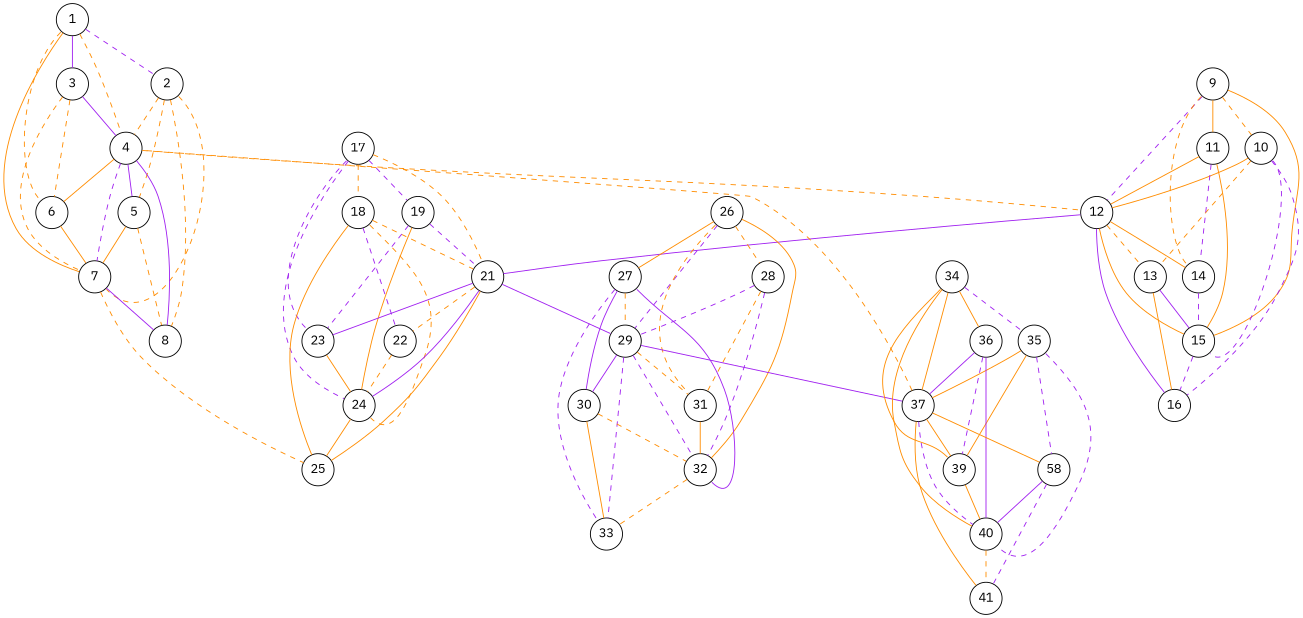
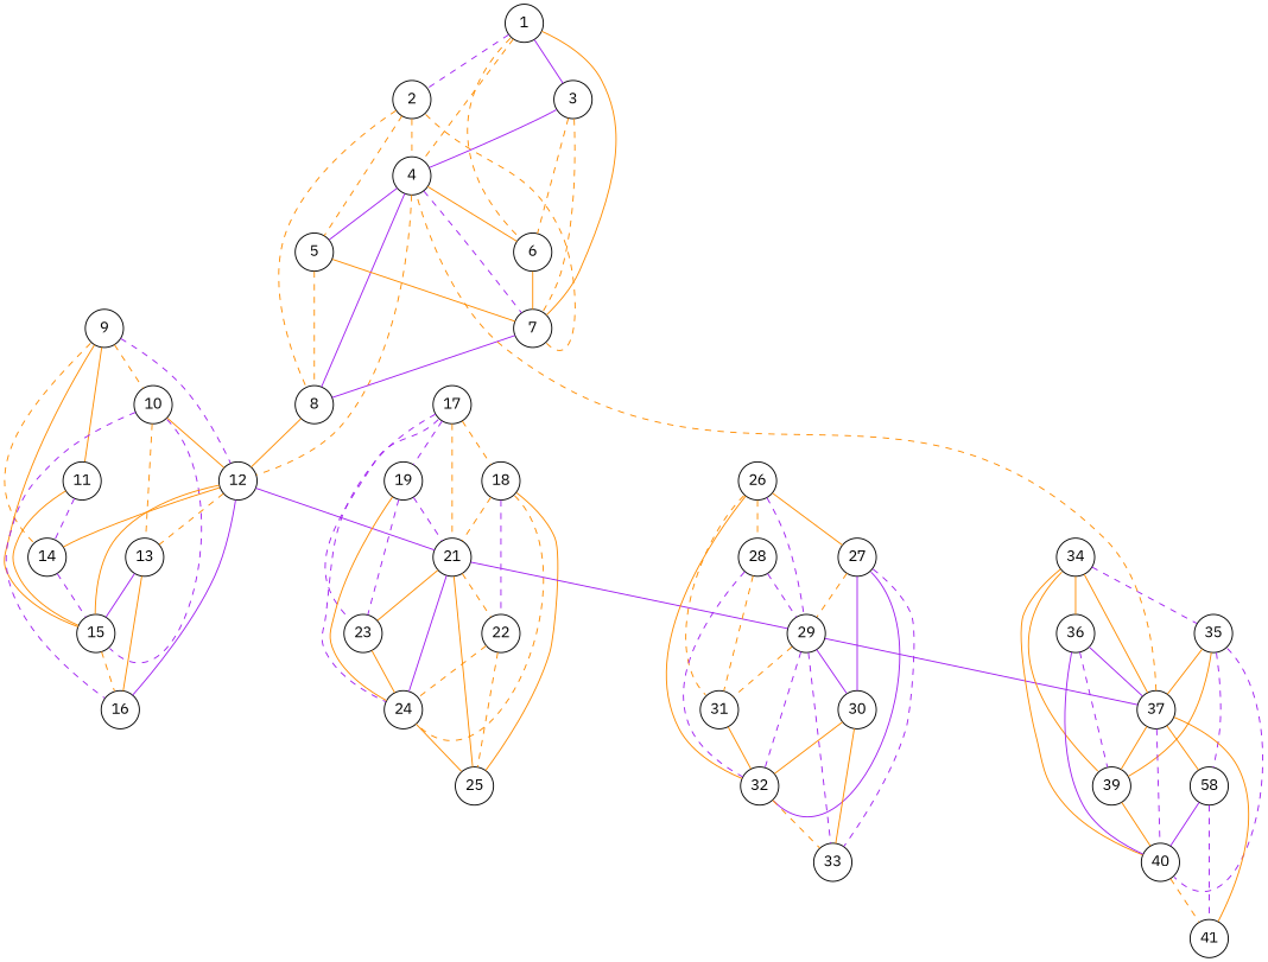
  graph {
    fontname="IBM Plex Sans"
    splines=true
    node [color=black fillcolor=white fixedsize=true fontname="IBM Plex Sans" shape=circle]
    edge [color=darkorange fontname="IBM Plex Sans" style=dashed]
    n1 [label=1 width=0.5]
    n2 [label=2 width=0.5]
    n3 [label=3 width=0.5]
    n4 [label=4 width=0.5]
    n5 [label=6 width=0.5]
    n6 [label=7 width=0.5]
    n7 [label=5 width=0.5]
    n8 [label=8 width=0.5]
    n9 [label=9 width=0.5]
    n10 [label=10 width=0.5]
    n11 [label=11 width=0.5]
    n12 [label=12 width=0.5]
    n13 [label=14 width=0.5]
    n14 [label=15 width=0.5]
    n15 [label=13 width=0.5]
    n16 [label=16 width=0.5]
    n17 [label=17 width=0.5]
    n18 [label=18 width=0.5]
    n19 [label=19 width=0.5]
    n20 [label=21 width=0.5]
    n21 [label=23 width=0.5]
    n22 [label=24 width=0.5]
    n23 [label=22 width=0.5]
    n24 [label=25 width=0.5]
    n25 [label=26 width=0.5]
    n26 [label=27 width=0.5]
    n27 [label=28 width=0.5]
    n28 [label=29 width=0.5]
    n29 [label=31 width=0.5]
    n30 [label=32 width=0.5]
    n31 [label=30 width=0.5]
    n32 [label=33 width=0.5]
    n33 [label=34 width=0.5]
    n34 [label=35 width=0.5]
    n35 [label=36 width=0.5]
    n36 [label=37 width=0.5]
    n37 [label=39 width=0.5]
    n38 [label=40 width=0.5]
    n39 [label=58 width=0.5]
    n40 [label=41 width=0.5]
    subgraph sub_1 {
      n1
      n2
      n3
      n4
      n5
      n6
      n7
      n8
    }
    subgraph sub_2 {
      n9
      n10
      n11
      n12
      n13
      n14
      n15
      n16
    }
    subgraph sub_3 {
      n17
      n18
      n19
      n20
      n21
      n22
      n23
      n24
    }
    subgraph sub_4 {
      n25
      n26
      n27
      n28
      n29
      n30
      n31
      n32
    }
    subgraph sub_5 {
      n33
      n34
      n35
      n36
      n37
      n38
      n39
      n40
    }
    n1 -- n2 [color=purple]
    n1 -- n3 [color=purple style=solid]
    n1 -- n4
    n1 -- n5 [headport=nw tailport=sw]
    n1 -- n6 [style=solid]
    n2 -- n4
    n2 -- n6 [headport=se tailport=se]
    n2 -- n7
    n2 -- n8
    n3 -- n4 [color=purple style=solid]
    n3 -- n5
    n3 -- n6
    n4 -- n5 [style=solid]
    n4 -- n6 [color=purple]
    n4 -- n7 [color=purple style=solid]
    n4 -- n8 [color=purple style=solid]
    n4 -- n12
    n5 -- n6 [style=solid]
    n6 -- n8 [color=purple style=solid]
    n7 -- n6 [style=solid]
    n7 -- n8
    n9 -- n10
    n9 -- n11 [style=solid]
    n9 -- n12 [color=purple]
    n9 -- n13 [headport=nw tailport=sw]
    n9 -- n14 [style=solid]
    n10 -- n12 [style=solid]
    n10 -- n14 [color=purple headport=se tailport=se]
    n10 -- n15
    n10 -- n16 [color=purple]
-   n11 -- n12 [style=solid]
+   n8 -- n12 [style=solid]
    n11 -- n13 [color=purple]
    n11 -- n14 [style=solid]
    n12 -- n13 [style=solid]
    n12 -- n14 [style=solid]
    n12 -- n15
    n12 -- n16 [color=purple style=solid]
    n12 -- n20 [color=purple style=solid]
    n13 -- n14 [color=purple]
-   n14 -- n16 [color=purple]
+   n14 -- n16
    n15 -- n14 [color=purple style=solid]
    n15 -- n16 [style=solid]
    n17 -- n18
    n17 -- n19 [color=purple]
    n17 -- n20
    n17 -- n21 [color=purple headport=nw tailport=sw]
    n17 -- n22 [color=purple]
    n18 -- n20
    n18 -- n22 [headport=se tailport=se]
    n18 -- n23 [color=purple]
    n18 -- n24 [style=solid]
    n19 -- n20 [color=purple]
    n19 -- n21 [color=purple]
    n19 -- n22 [style=solid]
-   n20 -- n21 [color=purple style=solid]
+   n20 -- n21 [style=solid]
    n20 -- n22 [color=purple style=solid]
    n20 -- n23
    n20 -- n24 [style=solid]
    n20 -- n28 [color=purple style=solid]
    n21 -- n22 [style=solid]
    n22 -- n24 [style=solid]
    n23 -- n22
-   n6 -- n24
+   n23 -- n24
    n25 -- n26 [style=solid]
    n25 -- n27
    n25 -- n28 [color=purple]
    n25 -- n29 [headport=nw tailport=sw]
    n25 -- n30 [style=solid]
    n26 -- n28
    n26 -- n30 [color=purple headport=se style=solid tailport=se]
    n26 -- n31 [color=purple style=solid]
    n26 -- n32 [color=purple]
    n27 -- n28 [color=purple]
    n27 -- n29
    n27 -- n30 [color=purple]
    n28 -- n29
    n28 -- n30 [color=purple]
    n28 -- n31 [color=purple style=solid]
    n28 -- n32 [color=purple]
    n28 -- n36 [color=purple style=solid]
    n29 -- n30 [style=solid]
    n30 -- n32
-   n31 -- n30
+   n31 -- n30 [style=solid]
    n31 -- n32 [style=solid]
    n33 -- n34 [color=purple]
    n33 -- n35 [style=solid]
    n33 -- n36 [style=solid]
    n33 -- n37 [headport=nw style=solid tailport=sw]
    n33 -- n38 [style=solid]
    n34 -- n36 [style=solid]
    n34 -- n37 [style=solid]
    n34 -- n38 [color=purple headport=se tailport=se]
    n34 -- n39 [color=purple]
    n35 -- n36 [color=purple style=solid]
    n35 -- n37 [color=purple]
    n35 -- n38 [color=purple style=solid]
    n36 -- n4
    n36 -- n37 [style=solid]
    n36 -- n38 [color=purple]
    n36 -- n39 [style=solid]
    n36 -- n40 [style=solid]
    n37 -- n38 [style=solid]
    n38 -- n40
    n39 -- n38 [color=purple style=solid]
    n39 -- n40 [color=purple]
  }
